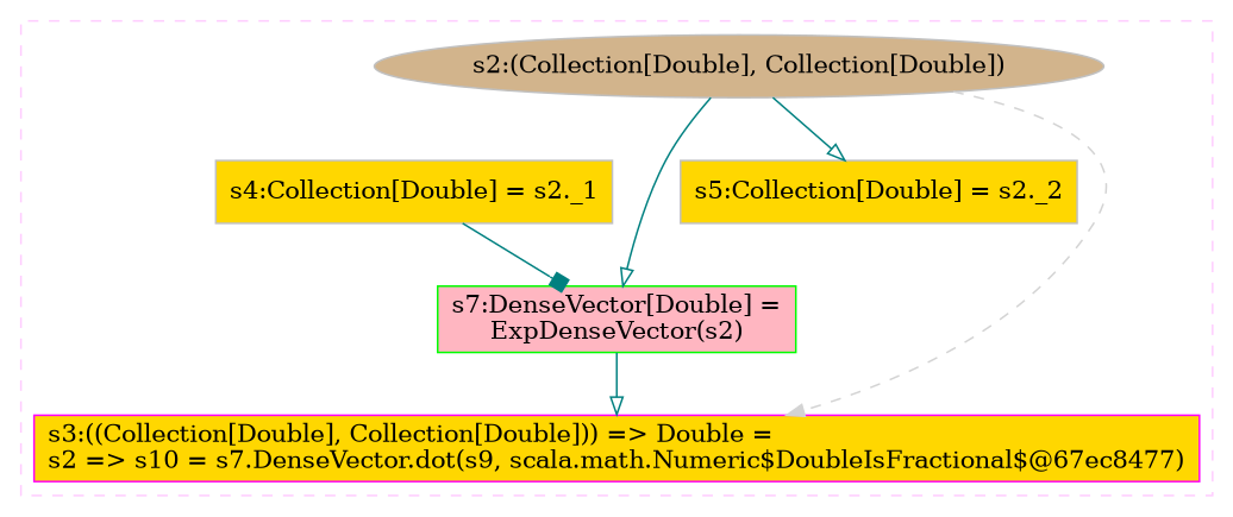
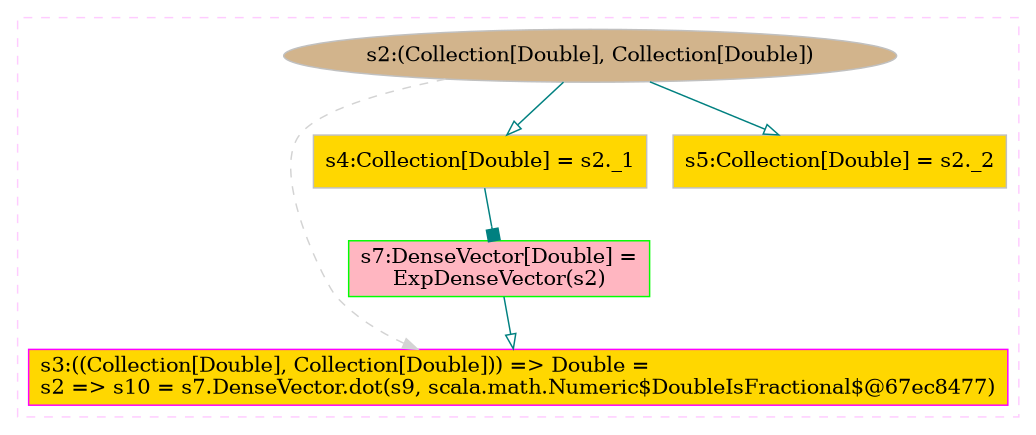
  digraph {
    concentrate=true
    node [color=gray fillcolor=gold style=filled shape=box]
    edge [color=teal style=solid arrowhead=onormal]
    n1 [fillcolor=tan label="s2:(Collection[Double], Collection[Double])" shape=""]
    n2 [color=magenta label="s3:((Collection[Double], Collection[Double])) => Double =\ls2 => s10 = s7.DenseVector.dot(s9, scala.math.Numeric$DoubleIsFractional$@67ec8477)"]
    n3 [label="s4:Collection[Double] = s2._1"]
    n4 [color=green fillcolor=lightpink label="s7:DenseVector[Double] =\lExpDenseVector(s2)"]
    n5 [label="s5:Collection[Double] = s2._2"]
    subgraph cluster_1 {
      color="#FFCCFF"
      style=dashed
      n3
      n4
      n5
      subgraph sub_2 {
        color="#FFCCFF"
        rank=source
        style=dashed
        n1
      }
      subgraph sub_3 {
        color="#FFCCFF"
        rank=sink
        style=dashed
        n2
      }
    }
    n1 -> n2 [color=lightgray style=dashed weight=0 arrowhead=""]
-   n1 -> n4
+   n1 -> n3
    n1 -> n5
    n3 -> n4 [arrowhead=box]
    n4 -> n2
  }
